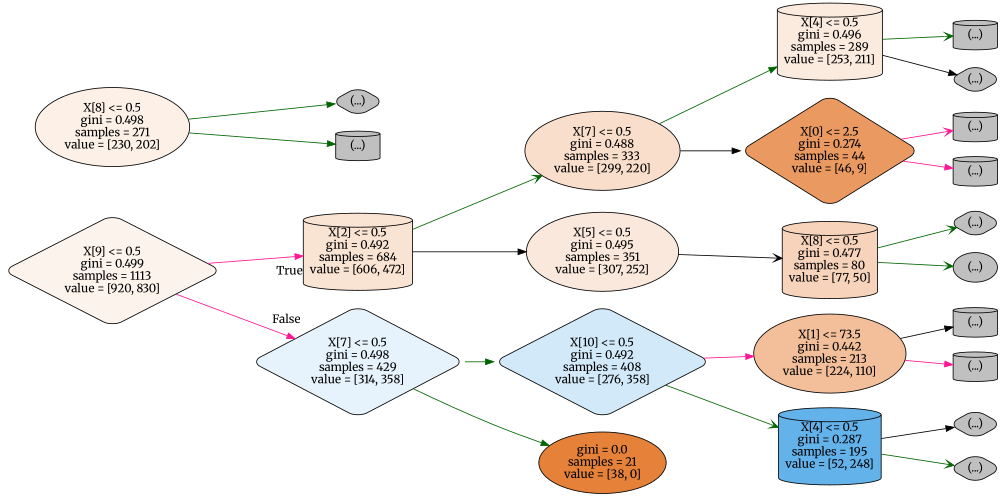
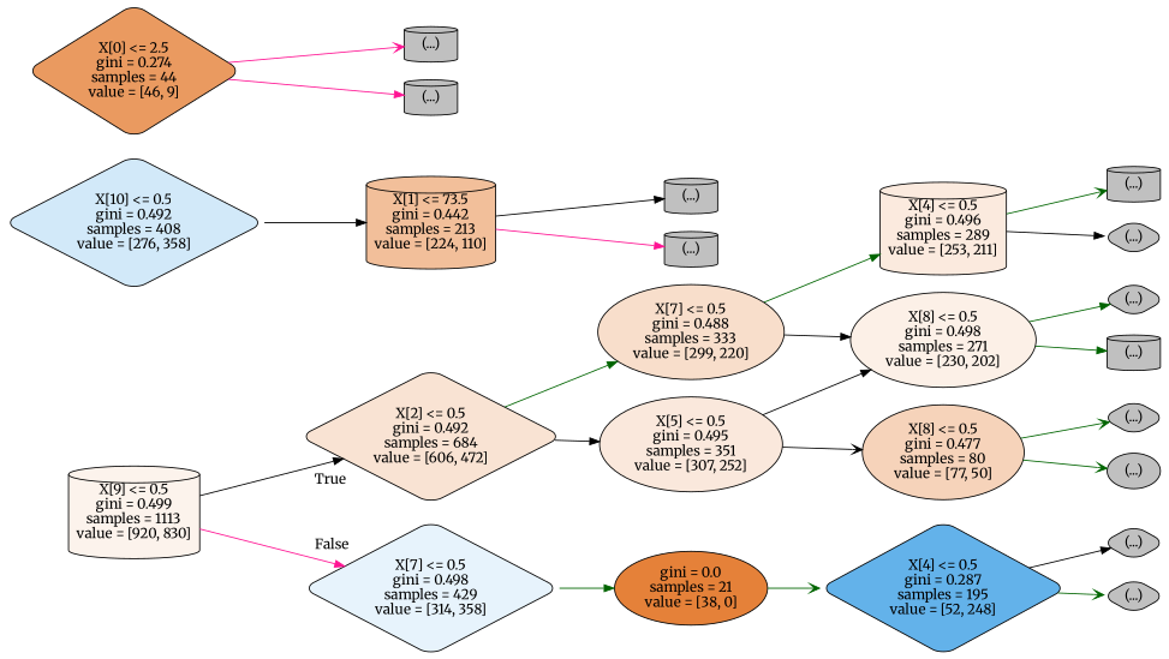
  digraph {
    fontname=Merriweather
    rankdir=LR
    node [color=black fillcolor="#C0C0C0" fontname=Merriweather shape=diamond style="filled, rounded"]
    edge [arrowhead=normal color=darkgreen fontname=Merriweather]
-   n1 [fillcolor="#fcf3ec" label="X[9] <= 0.5\ngini = 0.499\nsamples = 1113\nvalue = [920, 830]"]
-   n2 [fillcolor="#f9e3d3" label="X[2] <= 0.5\ngini = 0.492\nsamples = 684\nvalue = [606, 472]" shape=cylinder]
+   n1 [fillcolor="#fcf3ec" label="X[9] <= 0.5\ngini = 0.499\nsamples = 1113\nvalue = [920, 830]" shape=cylinder]
+   n2 [fillcolor="#f9e3d3" label="X[2] <= 0.5\ngini = 0.492\nsamples = 684\nvalue = [606, 472]"]
    n3 [fillcolor="#e7f3fc" label="X[7] <= 0.5\ngini = 0.498\nsamples = 429\nvalue = [314, 358]"]
    n4 [fillcolor="#f8decb" label="X[7] <= 0.5\ngini = 0.488\nsamples = 333\nvalue = [299, 220]" shape=ellipse]
    n5 [fillcolor="#fae8dc" label="X[5] <= 0.5\ngini = 0.495\nsamples = 351\nvalue = [307, 252]" shape=ellipse]
    n6 [fillcolor="#d2e9f9" label="X[10] <= 0.5\ngini = 0.492\nsamples = 408\nvalue = [276, 358]"]
    n7 [fillcolor="#e58139" label="gini = 0.0\nsamples = 21\nvalue = [38, 0]" shape=ellipse]
    n8 [fillcolor="#fbeade" label="X[4] <= 0.5\ngini = 0.496\nsamples = 289\nvalue = [253, 211]" shape=cylinder]
    n9 [fillcolor="#ea9a60" label="X[0] <= 2.5\ngini = 0.274\nsamples = 44\nvalue = [46, 9]"]
    n10 [fillcolor="#fcf0e7" label="X[8] <= 0.5\ngini = 0.498\nsamples = 271\nvalue = [230, 202]" shape=ellipse]
-   n11 [fillcolor="#f6d3ba" label="X[8] <= 0.5\ngini = 0.477\nsamples = 80\nvalue = [77, 50]" shape=cylinder]
+   n11 [fillcolor="#f6d3ba" label="X[8] <= 0.5\ngini = 0.477\nsamples = 80\nvalue = [77, 50]" shape=ellipse]
    n12 [label="(...)" shape=cylinder]
    n13 [label="(...)"]
    n14 [label="(...)" shape=cylinder]
    n15 [label="(...)" shape=cylinder]
    n16 [label="(...)"]
    n17 [label="(...)" shape=cylinder]
    n18 [label="(...)"]
    n19 [label="(...)" shape=ellipse]
-   n20 [fillcolor="#f2bf9a" label="X[1] <= 73.5\ngini = 0.442\nsamples = 213\nvalue = [224, 110]" shape=ellipse]
-   n21 [fillcolor="#63b2ea" label="X[4] <= 0.5\ngini = 0.287\nsamples = 195\nvalue = [52, 248]" shape=cylinder]
+   n20 [fillcolor="#f2bf9a" label="X[1] <= 73.5\ngini = 0.442\nsamples = 213\nvalue = [224, 110]" shape=cylinder]
+   n21 [fillcolor="#63b2ea" label="X[4] <= 0.5\ngini = 0.287\nsamples = 195\nvalue = [52, 248]"]
    n22 [label="(...)" shape=cylinder]
    n23 [label="(...)" shape=cylinder]
    n24 [label="(...)"]
    n25 [label="(...)"]
-   n1 -> n2 [color=deeppink headlabel=True labelangle=45 labeldistance=2.5]
+   n1 -> n2 [color=black headlabel=True labelangle=45 labeldistance=2.5]
    n1 -> n3 [color=deeppink headlabel=False labelangle=-45 labeldistance=2.5]
-   n2 -> n4 [arrowhead=vee]
+   n2 -> n4
    n2 -> n5 [color=black]
-   n3 -> n6
    n3 -> n7
    n4 -> n8
-   n4 -> n9 [color=black]
+   n4 -> n10 [color=black]
+   n5 -> n10 [color=black]
    n5 -> n11 [arrowhead=vee color=black]
-   n6 -> n20 [color=deeppink]
-   n6 -> n21 [arrowhead=vee]
+   n6 -> n20 [color=black]
+   n7 -> n21 [arrowhead=vee]
    n8 -> n12 [arrowhead=vee]
    n8 -> n13 [color=black]
    n9 -> n14 [arrowhead=vee color=deeppink]
    n9 -> n15 [color=deeppink]
    n10 -> n16
    n10 -> n17
    n11 -> n18 [arrowhead=vee]
    n11 -> n19 [arrowhead=vee]
    n20 -> n22 [color=black]
    n20 -> n23 [color=deeppink]
    n21 -> n24 [color=black]
    n21 -> n25 [arrowhead=vee]
  }
